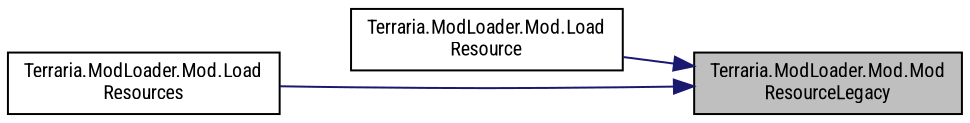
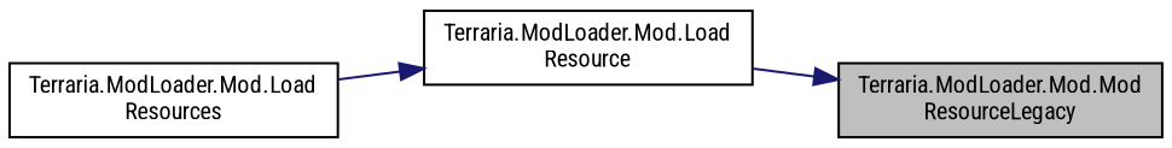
  digraph {
    fontname="Roboto Condensed"
    rankdir=RL
    node [color=black fillcolor=white fontname="Roboto Condensed" fontsize=10 shape=record style=filled]
    edge [color=midnightblue dir=back fontname="Roboto Condensed" fontsize=10 labelfontname=Helvetica labelfontsize=10 style=solid]
    n1 [fillcolor=grey75 fontcolor=black height=0.2 label="Terraria.ModLoader.Mod.Mod\lResourceLegacy" width=0.4]
    n2 [height=0.2 label="Terraria.ModLoader.Mod.Load\lResource" width=0.4]
    n3 [height=0.2 label="Terraria.ModLoader.Mod.Load\lResources" width=0.4]
    n1 -> n2
-   n1 -> n3
+   n2 -> n3
  }
